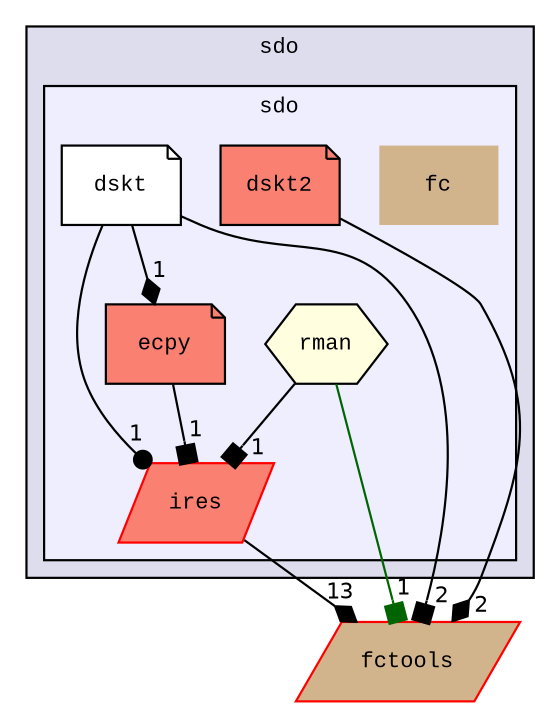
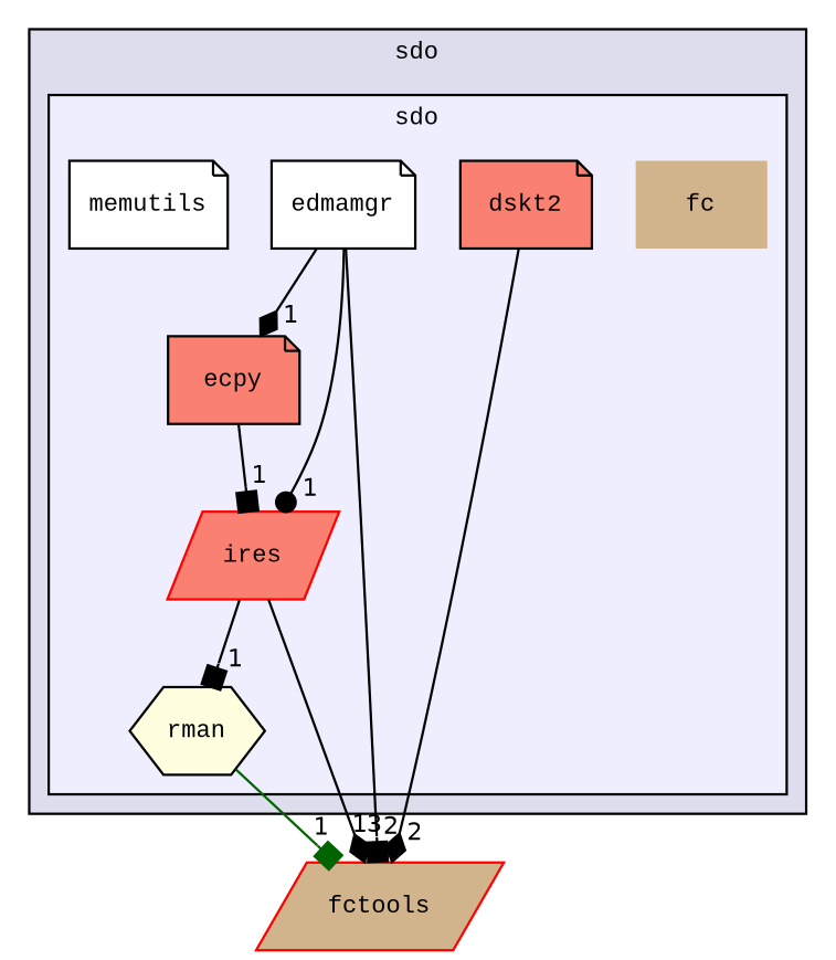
  digraph {
    compound=true
    fontname="Liberation Mono"
    node [fontname="Liberation Mono" fontsize=10 shape=note style=filled fillcolor=salmon color=black]
    edge [headlabel=1 labeldistance=1.5 labelfontname=Helvetica labelfontsize=10 color=black arrowhead=box fontname="Liberation Mono"]
    n1 [label=fc shape=plaintext fillcolor=tan color=""]
    n2 [label=dskt2]
    n3 [label=ecpy]
-   n4 [fillcolor=white label=dskt]
+   n4 [fillcolor=white label=edmamgr]
    n5 [color=red label=ires shape=parallelogram]
+   n6 [fillcolor=white label=memutils]
    n7 [fillcolor=lightyellow label=rman shape=hexagon]
    n8 [color=red fillcolor=tan label=fctools shape=parallelogram]
    subgraph cluster_1 {
      bgcolor="#ddddee"
      fontsize=10
      label=sdo
      pencolor=black
      subgraph cluster_2 {
        bgcolor="#eeeeff"
        fontsize=10
        pencolor=black
        n1
        n2
        n3
        n4
        n5
+       n6
        n7
      }
    }
    n2 -> n8 [headlabel=2 arrowhead=diamond]
    n3 -> n5
    n4 -> n3 [arrowhead=diamond]
    n4 -> n5 [arrowhead=dot]
    n4 -> n8 [headlabel=2]
    n5 -> n8 [headlabel=13 arrowhead=diamond]
-   n7 -> n5
+   n5 -> n7
    n7 -> n8 [color=darkgreen]
  }
